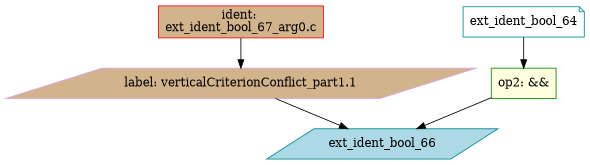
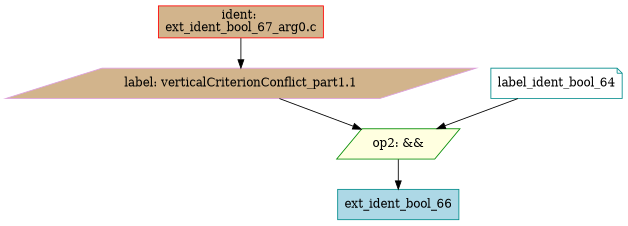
  digraph {
    node [color=cyan4 fillcolor=tan shape=box style=filled]
    n1 [color=red label="ident: \next_ident_bool_67_arg0.c"]
    n2 [color=plum label="label: verticalCriterionConflict_part1.1" shape=parallelogram]
-   n3 [color=green4 fillcolor=lightyellow label="op2: &&"]
-   n4 [fillcolor=lightblue label=ext_ident_bool_66 shape=parallelogram]
-   n5 [fillcolor=white label=ext_ident_bool_64 shape=note]
+   n3 [color=green4 fillcolor=lightyellow label="op2: &&" shape=parallelogram]
+   n4 [fillcolor=lightblue label=ext_ident_bool_66]
+   n5 [fillcolor=white label=label_ident_bool_64 shape=note]
    n1 -> n2
-   n2 -> n4
+   n2 -> n3
    n3 -> n4
    n5 -> n3
  }
